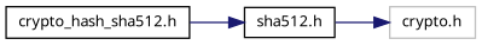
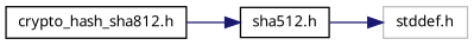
  digraph {
    fontname="Noto Sans"
    rankdir=LR
    node [color=black fillcolor=white fontname="Noto Sans" fontsize=10 shape=record style=filled]
    edge [color=midnightblue fontname="Noto Sans" fontsize=10 labelfontname=Helvetica labelfontsize=10 style=solid]
-   n1 [height=0.2 label="crypto_hash_sha512.h" width=0.4]
+   n1 [height=0.2 label="crypto_hash_sha812.h" width=0.4]
    n2 [height=0.2 label="sha512.h" width=0.4]
-   n3 [color=grey75 height=0.2 label="crypto.h" width=0.4]
+   n3 [color=grey75 height=0.2 label="stddef.h" width=0.4]
    n1 -> n2
    n2 -> n3
  }
